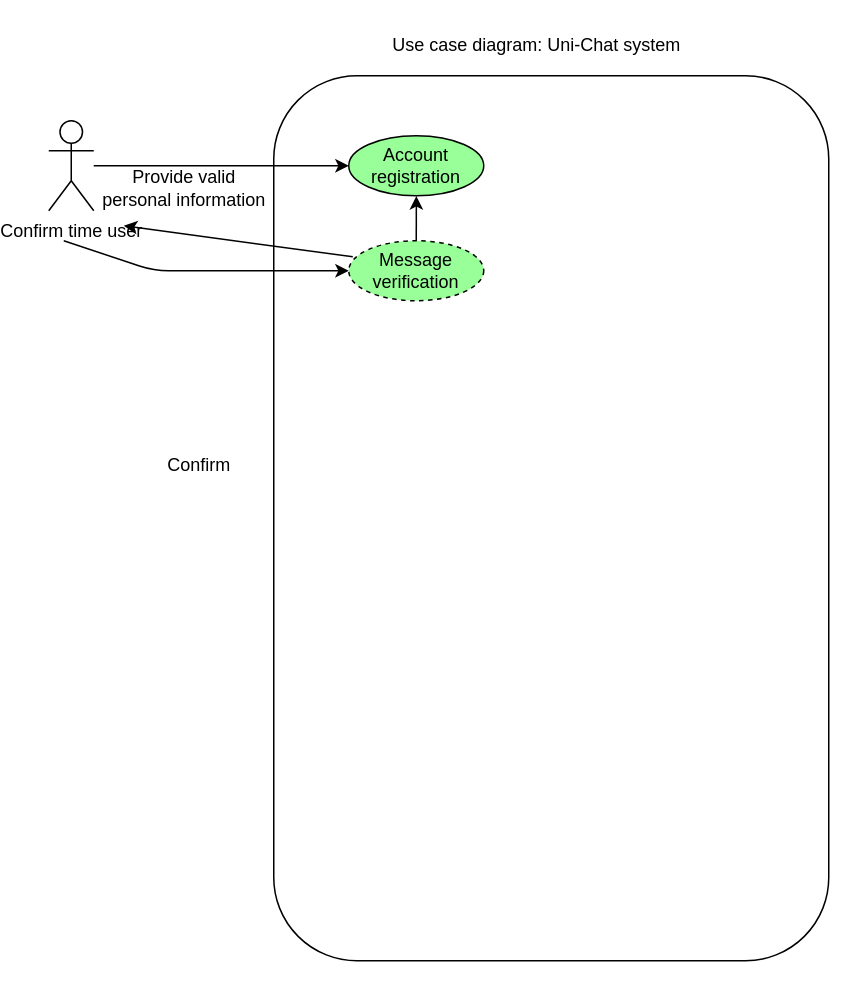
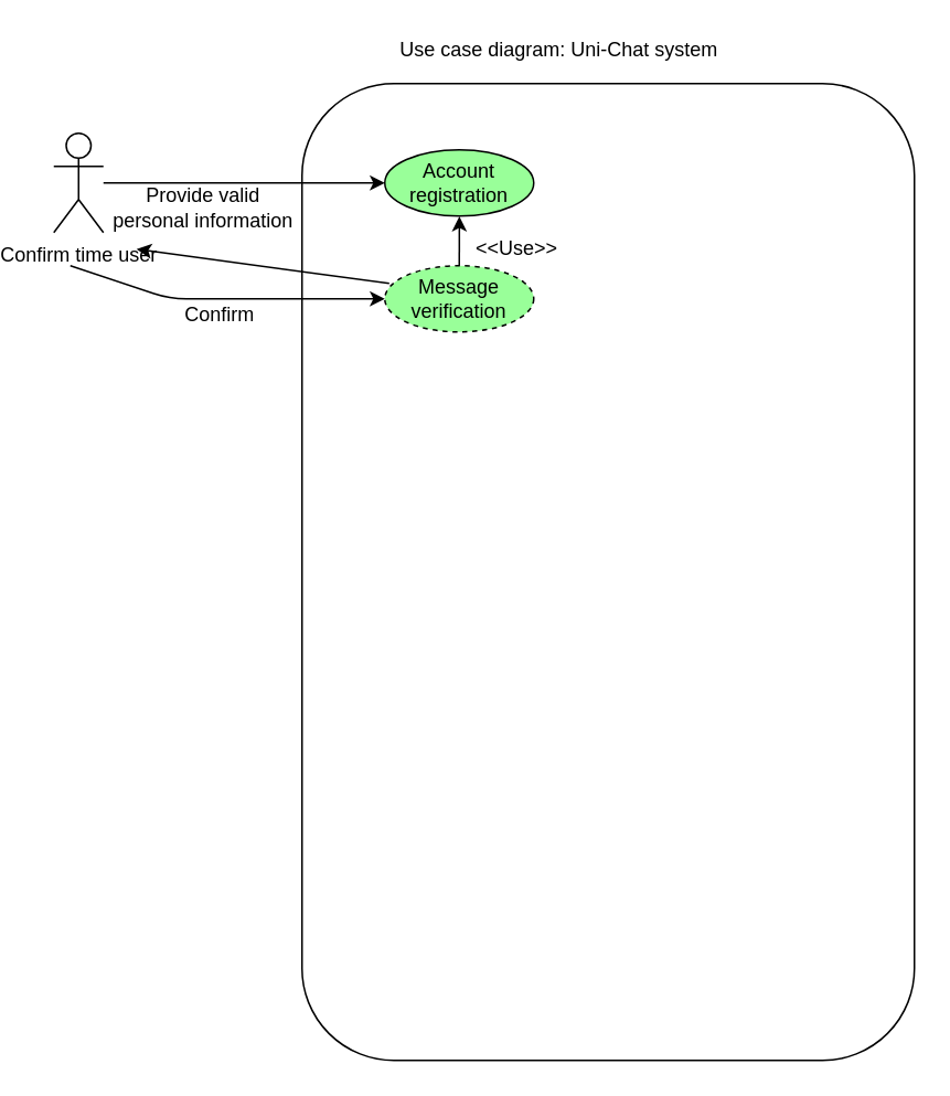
  <mxCell id="0" />
  <mxCell id="1" parent="0" />
  <mxCell id="2" value="" style="rounded=1;whiteSpace=wrap;html=1;" vertex="1" parent="1"><mxGeometry x="170" y="50" width="370" height="590" as="geometry" /></mxCell>
- <mxCell id="3" value="Use case diagram: Uni-Chat system" style="text;html=1;align=center;verticalAlign=middle;resizable=0;points=[];autosize=1;strokeColor=none;" vertex="1" parent="1"><mxGeometry x="240" y="20" width="210" height="20" as="geometry" /></mxCell>
+ <mxCell id="3" value="Use case diagram: Uni-Chat system" style="text;html=1;align=center;verticalAlign=middle;resizable=0;points=[];autosize=1;strokeColor=none;" vertex="1" parent="1"><mxGeometry x="220" y="20" width="210" height="20" as="geometry" /></mxCell>
  <mxCell id="4" value="Confirm time user" style="shape=umlActor;verticalLabelPosition=bottom;verticalAlign=top;html=1;outlineConnect=0;" vertex="1" parent="1"><mxGeometry x="20" y="80" width="30" height="60" as="geometry" /></mxCell>
  <mxCell id="5" value="" style="ellipse;whiteSpace=wrap;html=1;fillColor=#99FF99;" vertex="1" parent="1"><mxGeometry x="220" y="90" width="90" height="40" as="geometry" /></mxCell>
  <mxCell id="6" value="Account registration" style="text;html=1;strokeColor=none;fillColor=none;align=center;verticalAlign=middle;whiteSpace=wrap;rounded=0;" vertex="1" parent="1"><mxGeometry x="230" y="100" width="70" height="20" as="geometry" /></mxCell>
  <mxCell id="7" value="" style="endArrow=classic;html=1;" edge="1" parent="1" source="4"><mxGeometry width="50" height="50" relative="1" as="geometry"><mxPoint x="330" y="180" as="sourcePoint" /><mxPoint x="220" y="110" as="targetPoint" /></mxGeometry></mxCell>
  <mxCell id="8" value="Provide valid&lt;br&gt;personal information" style="text;html=1;align=center;verticalAlign=middle;resizable=0;points=[];autosize=1;strokeColor=none;" vertex="1" parent="1"><mxGeometry x="50" y="110" width="120" height="30" as="geometry" /></mxCell>
  <mxCell id="9" value="Message verification" style="ellipse;whiteSpace=wrap;html=1;fillColor=#99FF99;dashed=1;" vertex="1" parent="1"><mxGeometry x="220" y="160" width="90" height="40" as="geometry" /></mxCell>
  <mxCell id="10" value="" style="endArrow=classic;html=1;exitX=0.5;exitY=0;exitDx=0;exitDy=0;entryX=0.257;entryY=0.136;entryDx=0;entryDy=0;entryPerimeter=0;" edge="1" parent="1" source="9" target="2"><mxGeometry width="50" height="50" relative="1" as="geometry"><mxPoint x="330" y="170" as="sourcePoint" /><mxPoint x="380" y="120" as="targetPoint" /></mxGeometry></mxCell>
+ <mxCell id="11" value="&amp;lt;&amp;lt;Use&amp;gt;&amp;gt;" style="text;html=1;strokeColor=none;fillColor=none;align=center;verticalAlign=middle;whiteSpace=wrap;rounded=0;" vertex="1" parent="1"><mxGeometry x="280" y="140" width="40" height="20" as="geometry" /></mxCell>
  <mxCell id="12" value="" style="endArrow=classic;html=1;exitX=0.03;exitY=0.267;exitDx=0;exitDy=0;exitPerimeter=0;" edge="1" parent="1" source="9"><mxGeometry width="50" height="50" relative="1" as="geometry"><mxPoint x="330" y="170" as="sourcePoint" /><mxPoint x="70" y="150" as="targetPoint" /></mxGeometry></mxCell>
  <mxCell id="13" value="" style="endArrow=classic;html=1;entryX=0;entryY=0.5;entryDx=0;entryDy=0;" edge="1" parent="1" target="9"><mxGeometry width="50" height="50" relative="1" as="geometry"><mxPoint x="30" y="160" as="sourcePoint" /><mxPoint x="380" y="120" as="targetPoint" /><Array as="points"><mxPoint x="90" y="180" /></Array></mxGeometry></mxCell>
- <mxCell id="14" value="Confirm" style="text;html=1;align=center;verticalAlign=middle;resizable=0;points=[];autosize=1;strokeColor=none;" vertex="1" parent="1"><mxGeometry x="90" y="300" width="60" height="20" as="geometry" /></mxCell>
+ <mxCell id="14" value="Confirm" style="text;html=1;align=center;verticalAlign=middle;resizable=0;points=[];autosize=1;strokeColor=none;" vertex="1" parent="1"><mxGeometry x="90" y="180" width="60" height="20" as="geometry" /></mxCell>
